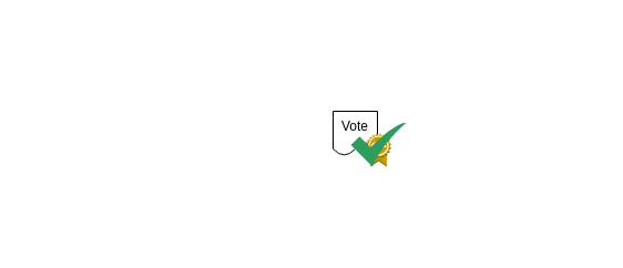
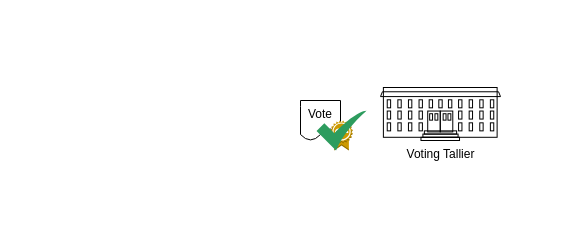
  <mxCell id="0" />
  <mxCell id="1" parent="0" />
  <mxCell id="2" value="" style="rounded=0;whiteSpace=wrap;html=1;fontColor=none;fillColor=none;strokeColor=none;" parent="1" vertex="1"><mxGeometry x="20" y="20" width="520" height="200" as="geometry" /></mxCell>
  <mxCell id="3" value="Vote" style="shape=document;whiteSpace=wrap;html=1;boundedLbl=1;strokeColor=default;strokeWidth=1;fillColor=none;" parent="1" vertex="1"><mxGeometry x="300" y="100" width="40" height="40" as="geometry" /></mxCell>
  <mxCell id="4" value="" style="outlineConnect=0;dashed=0;verticalLabelPosition=bottom;verticalAlign=top;align=center;html=1;shape=mxgraph.aws3.certificate;fillColor=#CC9900;gradientColor=none;strokeColor=default;strokeWidth=1;" parent="1" vertex="1"><mxGeometry x="330" y="120" width="22.11" height="30" as="geometry" /></mxCell>
+ <mxCell id="5" value="Voting Tallier" style="shape=mxgraph.cisco.buildings.university;html=1;pointerEvents=1;dashed=0;fillColor=none;strokeColor=#000000;strokeWidth=1;verticalLabelPosition=bottom;verticalAlign=top;align=center;outlineConnect=0;" parent="1" vertex="1"><mxGeometry x="380" y="87" width="120" height="53" as="geometry" /></mxCell>
  <mxCell id="6" value="" style="sketch=0;html=1;aspect=fixed;strokeColor=none;shadow=0;align=center;verticalAlign=top;fillColor=#2D9C5E;shape=mxgraph.gcp2.check" parent="1" vertex="1"><mxGeometry x="316.05" y="110" width="50" height="40" as="geometry" /></mxCell>
